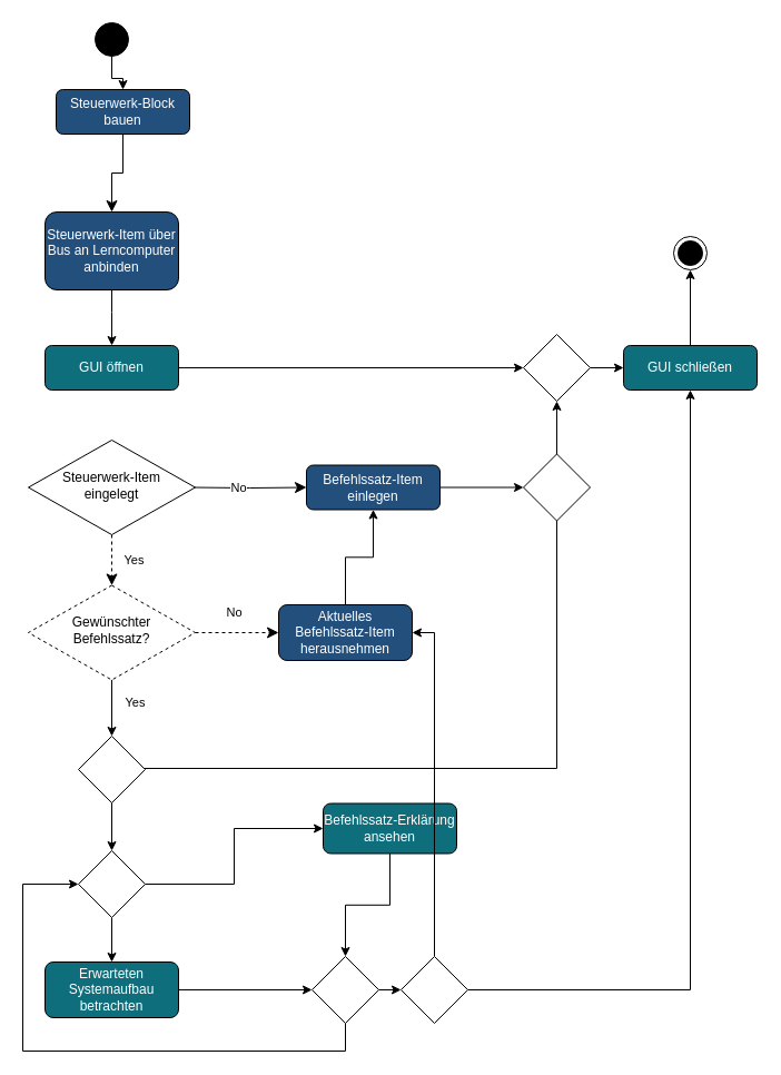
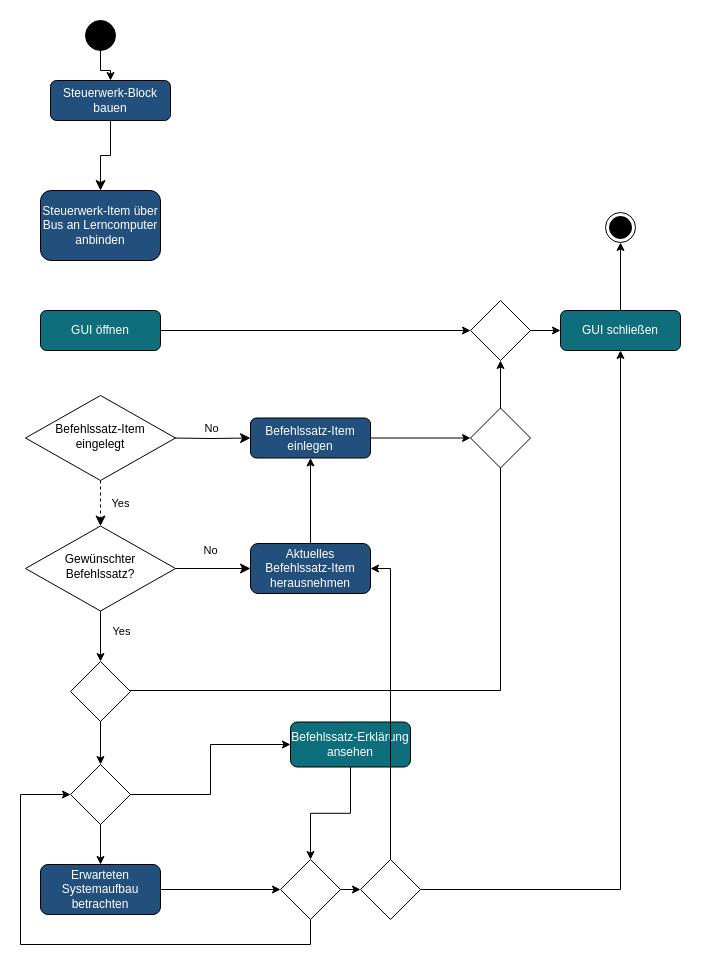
  <mxCell id="0" />
  <mxCell id="1" parent="0" />
  <mxCell id="2" value="" style="rounded=0;html=1;jettySize=auto;orthogonalLoop=1;fontSize=11;endArrow=classic;endFill=1;endSize=8;strokeWidth=1;shadow=0;labelBackgroundColor=default;edgeStyle=orthogonalEdgeStyle;" parent="1" source="3" target="19" edge="1"><mxGeometry relative="1" as="geometry" /></mxCell>
  <mxCell id="3" value="Steuerwerk-Block bauen" style="rounded=1;whiteSpace=wrap;html=1;fontSize=12;glass=0;strokeWidth=1;shadow=0;fontColor=#ffffff;fillColor=#234f7c;" parent="1" vertex="1"><mxGeometry x="50" y="80" width="120" height="40" as="geometry" /></mxCell>
  <mxCell id="4" value="Yes" style="rounded=0;html=1;jettySize=auto;orthogonalLoop=1;fontSize=11;endArrow=classic;endFill=1;endSize=8;strokeWidth=1;shadow=0;labelBackgroundColor=default;edgeStyle=orthogonalEdgeStyle;dashed=1;" parent="1" source="6" target="13" edge="1"><mxGeometry y="20" relative="1" as="geometry"><mxPoint as="offset" /></mxGeometry></mxCell>
  <mxCell id="5" value="No" style="edgeStyle=orthogonalEdgeStyle;rounded=0;html=1;jettySize=auto;orthogonalLoop=1;fontSize=11;endArrow=classic;endFill=1;endSize=8;strokeWidth=1;shadow=0;labelBackgroundColor=default;" parent="1" target="9" edge="1"><mxGeometry y="10" relative="1" as="geometry"><mxPoint as="offset" /><mxPoint x="172" y="437.5" as="sourcePoint" /><mxPoint x="247" y="437.5" as="targetPoint" /></mxGeometry></mxCell>
- <mxCell id="6" value="Steuerwerk-Item eingelegt" style="rhombus;whiteSpace=wrap;html=1;shadow=0;fontFamily=Helvetica;fontSize=12;align=center;strokeWidth=1;spacing=6;spacingTop=-4;" parent="1" vertex="1"><mxGeometry x="25" y="395" width="150" height="85" as="geometry" /></mxCell>
+ <mxCell id="6" value="Befehlssatz-Item eingelegt" style="rhombus;whiteSpace=wrap;html=1;shadow=0;fontFamily=Helvetica;fontSize=12;align=center;strokeWidth=1;spacing=6;spacingTop=-4;" parent="1" vertex="1"><mxGeometry x="25" y="395" width="150" height="85" as="geometry" /></mxCell>
  <mxCell id="7" style="edgeStyle=orthogonalEdgeStyle;rounded=0;orthogonalLoop=1;jettySize=auto;html=1;" edge="1" parent="1" source="38" target="26"><mxGeometry relative="1" as="geometry"><Array as="points"><mxPoint x="500" y="690" /><mxPoint x="100" y="690" /></Array></mxGeometry></mxCell>
  <mxCell id="8" style="edgeStyle=orthogonalEdgeStyle;rounded=0;orthogonalLoop=1;jettySize=auto;html=1;" edge="1" parent="1" source="41" target="23"><mxGeometry relative="1" as="geometry"><Array as="points"><mxPoint x="500" y="330" /></Array></mxGeometry></mxCell>
- <mxCell id="9" value="Befehlssatz-Item einlegen" style="rounded=1;whiteSpace=wrap;html=1;fontSize=12;glass=0;strokeWidth=1;shadow=0;fontColor=#ffffff;fillColor=#234F7C;" parent="1" vertex="1"><mxGeometry x="275" y="417.5" width="120" height="40" as="geometry" /></mxCell>
- <mxCell id="10" value="No" style="rounded=0;html=1;jettySize=auto;orthogonalLoop=1;fontSize=11;endArrow=classic;endFill=1;endSize=8;strokeWidth=1;shadow=0;labelBackgroundColor=default;edgeStyle=orthogonalEdgeStyle;dashed=1;" parent="1" source="13" target="15" edge="1"><mxGeometry x="-0.067" y="18" relative="1" as="geometry"><mxPoint as="offset" /></mxGeometry></mxCell>
+ <mxCell id="9" value="Befehlssatz-Item einlegen" style="rounded=1;whiteSpace=wrap;html=1;fontSize=12;glass=0;strokeWidth=1;shadow=0;fontColor=#ffffff;fillColor=#234F7C;" parent="1" vertex="1"><mxGeometry x="250" y="417.5" width="120" height="40" as="geometry" /></mxCell>
+ <mxCell id="10" value="No" style="rounded=0;html=1;jettySize=auto;orthogonalLoop=1;fontSize=11;endArrow=classic;endFill=1;endSize=8;strokeWidth=1;shadow=0;labelBackgroundColor=default;edgeStyle=orthogonalEdgeStyle;" parent="1" source="13" target="15" edge="1"><mxGeometry x="-0.067" y="18" relative="1" as="geometry"><mxPoint as="offset" /></mxGeometry></mxCell>
  <mxCell id="11" style="edgeStyle=orthogonalEdgeStyle;rounded=0;orthogonalLoop=1;jettySize=auto;html=1;" edge="1" parent="1" source="13" target="42"><mxGeometry relative="1" as="geometry" /></mxCell>
  <mxCell id="12" value="Yes&lt;br&gt;" style="edgeLabel;html=1;align=center;verticalAlign=middle;resizable=0;points=[];" vertex="1" connectable="0" parent="11"><mxGeometry x="0.077" y="1" relative="1" as="geometry"><mxPoint x="19" y="-7" as="offset" /></mxGeometry></mxCell>
- <mxCell id="13" value="Gewünschter Befehlssatz?" style="rhombus;whiteSpace=wrap;html=1;shadow=0;fontFamily=Helvetica;fontSize=12;align=center;strokeWidth=1;spacing=6;spacingTop=-4;dashed=1;" parent="1" vertex="1"><mxGeometry x="25" y="525.5" width="150" height="85" as="geometry" /></mxCell>
+ <mxCell id="13" value="Gewünschter Befehlssatz?" style="rhombus;whiteSpace=wrap;html=1;shadow=0;fontFamily=Helvetica;fontSize=12;align=center;strokeWidth=1;spacing=6;spacingTop=-4;" parent="1" vertex="1"><mxGeometry x="25" y="525.5" width="150" height="85" as="geometry" /></mxCell>
  <mxCell id="14" style="edgeStyle=orthogonalEdgeStyle;rounded=0;orthogonalLoop=1;jettySize=auto;html=1;" edge="1" parent="1" source="15" target="9"><mxGeometry relative="1" as="geometry" /></mxCell>
  <mxCell id="15" value="Aktuelles Befehlssatz-Item herausnehmen" style="rounded=1;whiteSpace=wrap;html=1;fontSize=12;glass=0;strokeWidth=1;shadow=0;fontColor=#ffffff;fillColor=#234F7C;" parent="1" vertex="1"><mxGeometry x="250" y="543" width="120" height="50" as="geometry" /></mxCell>
  <mxCell id="16" style="edgeStyle=orthogonalEdgeStyle;rounded=0;orthogonalLoop=1;jettySize=auto;html=1;" edge="1" parent="1" source="17" target="3"><mxGeometry relative="1" as="geometry" /></mxCell>
  <mxCell id="17" value="" style="ellipse;fillColor=strokeColor;html=1;" vertex="1" parent="1"><mxGeometry x="85" y="20" width="30" height="30" as="geometry" /></mxCell>
- <mxCell id="18" style="edgeStyle=orthogonalEdgeStyle;rounded=0;orthogonalLoop=1;jettySize=auto;html=1;" edge="1" parent="1" source="19" target="21"><mxGeometry relative="1" as="geometry"><Array as="points"><mxPoint x="100" y="280" /><mxPoint x="100" y="280" /></Array></mxGeometry></mxCell>
  <mxCell id="19" value="Steuerwerk-Item über Bus an Lerncomputer anbinden" style="rounded=1;whiteSpace=wrap;html=1;fontSize=12;glass=0;strokeWidth=1;shadow=0;fontColor=#ffffff;fillColor=#234f7c;" vertex="1" parent="1"><mxGeometry x="40" y="190" width="120" height="70" as="geometry" /></mxCell>
  <mxCell id="20" style="edgeStyle=orthogonalEdgeStyle;rounded=0;orthogonalLoop=1;jettySize=auto;html=1;" edge="1" parent="1" source="21" target="41"><mxGeometry relative="1" as="geometry" /></mxCell>
  <mxCell id="21" value="GUI öffnen" style="rounded=1;whiteSpace=wrap;html=1;fontSize=12;glass=0;strokeWidth=1;shadow=0;fillColor=#0e6e7c;fontColor=#ffffff;" vertex="1" parent="1"><mxGeometry x="40" y="310" width="120" height="40" as="geometry" /></mxCell>
  <mxCell id="22" style="edgeStyle=orthogonalEdgeStyle;rounded=0;orthogonalLoop=1;jettySize=auto;html=1;" edge="1" parent="1" source="23" target="39"><mxGeometry relative="1" as="geometry" /></mxCell>
  <mxCell id="23" value="GUI schließen" style="rounded=1;whiteSpace=wrap;html=1;fontSize=12;glass=0;strokeWidth=1;shadow=0;fillColor=#0e6e7c;fontColor=#ffffff;" vertex="1" parent="1"><mxGeometry x="560" y="310" width="120" height="40" as="geometry" /></mxCell>
  <mxCell id="24" style="edgeStyle=orthogonalEdgeStyle;rounded=0;orthogonalLoop=1;jettySize=auto;html=1;" edge="1" parent="1" source="26" target="28"><mxGeometry relative="1" as="geometry"><mxPoint x="230" y="806.5" as="targetPoint" /></mxGeometry></mxCell>
  <mxCell id="25" style="edgeStyle=orthogonalEdgeStyle;rounded=0;orthogonalLoop=1;jettySize=auto;html=1;" edge="1" parent="1" source="26" target="30"><mxGeometry relative="1" as="geometry" /></mxCell>
  <mxCell id="26" value="" style="rhombus;whiteSpace=wrap;html=1;shadow=0;fontFamily=Helvetica;fontSize=12;align=center;strokeWidth=1;spacing=6;spacingTop=-4;" vertex="1" parent="1"><mxGeometry x="70" y="764" width="60" height="60" as="geometry" /></mxCell>
  <mxCell id="27" style="edgeStyle=orthogonalEdgeStyle;rounded=0;orthogonalLoop=1;jettySize=auto;html=1;" edge="1" parent="1" source="28" target="34"><mxGeometry relative="1" as="geometry" /></mxCell>
  <mxCell id="28" value="Befehlssatz-Erklärung ansehen" style="rounded=1;whiteSpace=wrap;html=1;fontSize=12;glass=0;strokeWidth=1;shadow=0;fillColor=#0e6e7c;fontColor=#ffffff;" vertex="1" parent="1"><mxGeometry x="290" y="721.5" width="120" height="45" as="geometry" /></mxCell>
  <mxCell id="29" style="edgeStyle=orthogonalEdgeStyle;rounded=0;orthogonalLoop=1;jettySize=auto;html=1;" edge="1" parent="1" source="30" target="34"><mxGeometry relative="1" as="geometry" /></mxCell>
- <mxCell id="30" value="Erwarteten Systemaufbau betrachten" style="rounded=1;whiteSpace=wrap;html=1;fontSize=12;glass=0;strokeWidth=1;shadow=0;fillColor=#0e6e7c;fontColor=#ffffff;" vertex="1" parent="1"><mxGeometry x="40" y="864" width="120" height="50" as="geometry" /></mxCell>
+ <mxCell id="30" value="Erwarteten Systemaufbau betrachten" style="rounded=1;whiteSpace=wrap;html=1;fontSize=12;glass=0;strokeWidth=1;shadow=0;fillColor=#234f7c;fontColor=#ffffff;" vertex="1" parent="1"><mxGeometry x="40" y="864" width="120" height="50" as="geometry" /></mxCell>
  <mxCell id="31" style="edgeStyle=orthogonalEdgeStyle;rounded=0;orthogonalLoop=1;jettySize=auto;html=1;entryX=0.5;entryY=1;entryDx=0;entryDy=0;" edge="1" parent="1" source="36" target="23"><mxGeometry relative="1" as="geometry" /></mxCell>
  <mxCell id="32" style="edgeStyle=orthogonalEdgeStyle;rounded=0;orthogonalLoop=1;jettySize=auto;html=1;" edge="1" parent="1" source="34" target="26"><mxGeometry relative="1" as="geometry"><Array as="points"><mxPoint x="310" y="944" /><mxPoint x="20" y="944" /><mxPoint x="20" y="794" /></Array></mxGeometry></mxCell>
  <mxCell id="33" style="edgeStyle=orthogonalEdgeStyle;rounded=0;orthogonalLoop=1;jettySize=auto;html=1;entryX=1;entryY=0.5;entryDx=0;entryDy=0;" edge="1" parent="1" source="36" target="15"><mxGeometry relative="1" as="geometry"><Array as="points" /></mxGeometry></mxCell>
  <mxCell id="34" value="" style="rhombus;whiteSpace=wrap;html=1;shadow=0;fontFamily=Helvetica;fontSize=12;align=center;strokeWidth=1;spacing=6;spacingTop=-4;" vertex="1" parent="1"><mxGeometry x="280" y="859" width="60" height="60" as="geometry" /></mxCell>
  <mxCell id="35" value="" style="edgeStyle=orthogonalEdgeStyle;rounded=0;orthogonalLoop=1;jettySize=auto;html=1;" edge="1" parent="1" source="34" target="36"><mxGeometry relative="1" as="geometry"><mxPoint x="340" y="889" as="sourcePoint" /><mxPoint x="370" y="654" as="targetPoint" /><Array as="points"><mxPoint x="390" y="889" /></Array></mxGeometry></mxCell>
  <mxCell id="36" value="" style="rhombus;whiteSpace=wrap;html=1;shadow=0;fontFamily=Helvetica;fontSize=12;align=center;strokeWidth=1;spacing=6;spacingTop=-4;" vertex="1" parent="1"><mxGeometry x="360" y="859" width="60" height="60" as="geometry" /></mxCell>
  <mxCell id="37" value="" style="edgeStyle=orthogonalEdgeStyle;rounded=0;orthogonalLoop=1;jettySize=auto;html=1;" edge="1" parent="1" source="9" target="38"><mxGeometry relative="1" as="geometry"><mxPoint x="370" y="438" as="sourcePoint" /><mxPoint x="100" y="670" as="targetPoint" /><Array as="points" /></mxGeometry></mxCell>
  <mxCell id="38" value="" style="rhombus;whiteSpace=wrap;html=1;shadow=0;fontFamily=Helvetica;fontSize=12;align=center;strokeWidth=1;spacing=6;spacingTop=-4;" vertex="1" parent="1"><mxGeometry x="470" y="407.5" width="60" height="60" as="geometry" /></mxCell>
  <mxCell id="39" value="" style="ellipse;html=1;shape=endState;fillColor=strokeColor;" vertex="1" parent="1"><mxGeometry x="605" y="212" width="30" height="30" as="geometry" /></mxCell>
  <mxCell id="40" value="" style="edgeStyle=orthogonalEdgeStyle;rounded=0;orthogonalLoop=1;jettySize=auto;html=1;" edge="1" parent="1" source="38" target="41"><mxGeometry relative="1" as="geometry"><mxPoint x="500" y="408" as="sourcePoint" /><mxPoint x="560" y="330" as="targetPoint" /><Array as="points" /></mxGeometry></mxCell>
  <mxCell id="41" value="" style="rhombus;whiteSpace=wrap;html=1;shadow=0;fontFamily=Helvetica;fontSize=12;align=center;strokeWidth=1;spacing=6;spacingTop=-4;" vertex="1" parent="1"><mxGeometry x="470" y="300" width="60" height="60" as="geometry" /></mxCell>
  <mxCell id="42" value="" style="rhombus;whiteSpace=wrap;html=1;shadow=0;fontFamily=Helvetica;fontSize=12;align=center;strokeWidth=1;spacing=6;spacingTop=-4;" vertex="1" parent="1"><mxGeometry x="70" y="661" width="60" height="60" as="geometry" /></mxCell>
